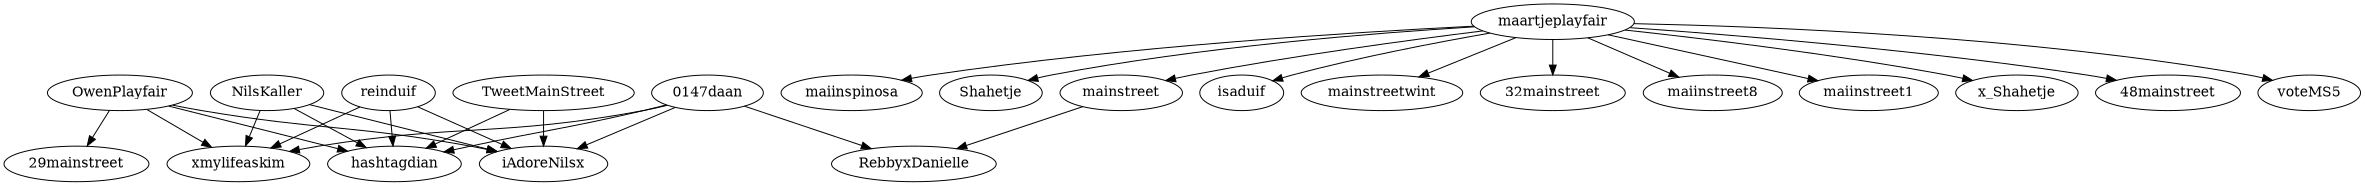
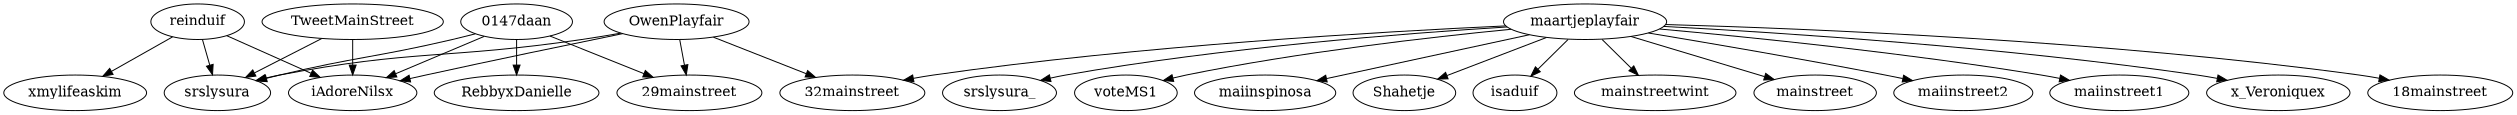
  strict digraph {
    reinduif
    xmylifeaskim
    iAdoreNilsx
-   hashtagdian
+   hashtagdian [label=srslysura]
    OwenPlayfair
    "29mainstreet"
    n7 [label="0147daan"]
    RebbyxDanielle
-   NilsKaller
    maartjeplayfair
    isaduif
    mainstreetwint
    "32mainstreet"
    n14 [label=mainstreet]
-   maiinstreet2 [label=maiinstreet8]
+   maiinstreet2
    maiinstreet1
-   x_Veroniquex [label=x_Shahetje]
-   "18mainstreet" [label="48mainstreet"]
-   voteMS1 [label=voteMS5]
+   x_Veroniquex
+   "18mainstreet"
+   srslysura_
+   voteMS1
    maiinspinosa
    Shahetje
    TweetMainStreet
    reinduif -> xmylifeaskim
    reinduif -> iAdoreNilsx
    reinduif -> hashtagdian
-   OwenPlayfair -> xmylifeaskim
+   OwenPlayfair -> "32mainstreet"
    OwenPlayfair -> iAdoreNilsx
    OwenPlayfair -> hashtagdian
    OwenPlayfair -> "29mainstreet"
-   n7 -> xmylifeaskim
+   n7 -> "29mainstreet"
    n7 -> iAdoreNilsx
    n7 -> hashtagdian
    n7 -> RebbyxDanielle
-   NilsKaller -> xmylifeaskim
-   NilsKaller -> iAdoreNilsx
-   NilsKaller -> hashtagdian
    maartjeplayfair -> isaduif
    maartjeplayfair -> mainstreetwint
    maartjeplayfair -> "32mainstreet"
    maartjeplayfair -> n14
    maartjeplayfair -> maiinstreet2
    maartjeplayfair -> maiinstreet1
    maartjeplayfair -> x_Veroniquex
    maartjeplayfair -> "18mainstreet"
+   maartjeplayfair -> srslysura_
    maartjeplayfair -> voteMS1
    maartjeplayfair -> maiinspinosa
    maartjeplayfair -> Shahetje
-   n14 -> RebbyxDanielle
    TweetMainStreet -> iAdoreNilsx
    TweetMainStreet -> hashtagdian
  }
